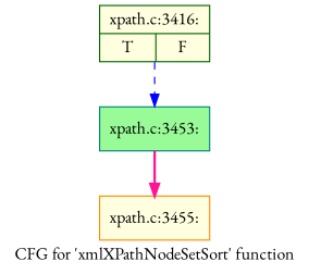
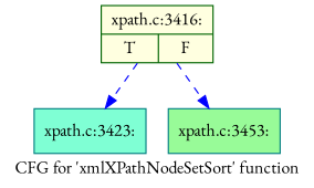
  digraph {
    fontname="EB Garamond"
    label="CFG for 'xmlXPathNodeSetSort' function"
    node [color=teal fillcolor=lightyellow fontname="EB Garamond" shape=record style=filled]
    edge [color=blue fontname="EB Garamond" style=dashed]
    n1 [color=darkgreen label="{xpath.c:3416:|{<s0>T|<s1>F}}"]
+   n2 [fillcolor=aquamarine label="{xpath.c:3423:}"]
    n3 [fillcolor=palegreen label="{xpath.c:3453:}"]
-   n4 [color=darkorange label="{xpath.c:3455:}"]
+   n1 -> n2
    n1 -> n3
-   n3 -> n4 [color=deeppink style=bold]
  }
